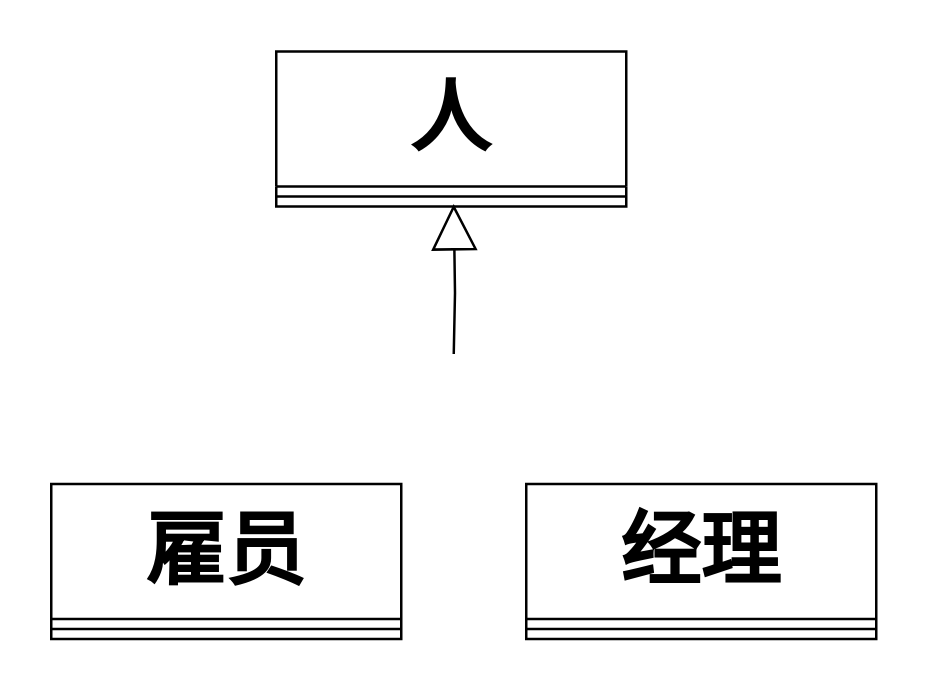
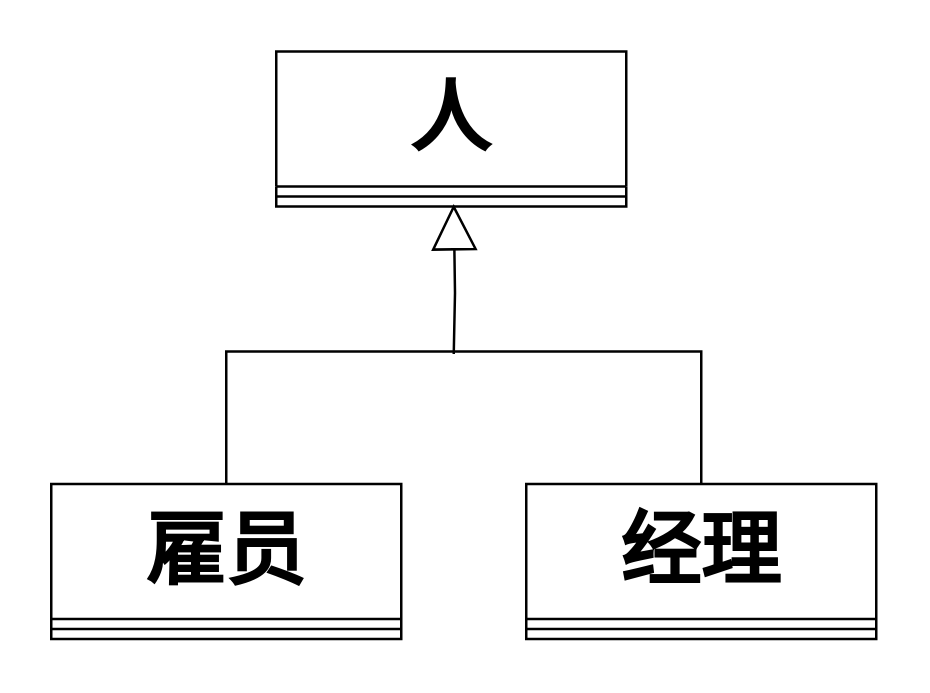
  <mxCell id="0" />
  <mxCell id="1" parent="0" />
  <mxCell id="2" value="人" style="swimlane;fontStyle=1;align=center;verticalAlign=top;childLayout=stackLayout;horizontal=1;startSize=54;horizontalStack=0;resizeParent=1;resizeParentMax=0;resizeLast=0;collapsible=1;marginBottom=0;fontSize=32;" vertex="1" parent="1"><mxGeometry x="110" y="20" width="140" height="62" as="geometry" /></mxCell>
  <mxCell id="3" value="" style="line;strokeWidth=1;fillColor=none;align=left;verticalAlign=middle;spacingTop=-1;spacingLeft=3;spacingRight=3;rotatable=0;labelPosition=right;points=[];portConstraint=eastwest;" vertex="1" parent="2"><mxGeometry y="54" width="140" height="8" as="geometry" /></mxCell>
+ <mxCell id="4" style="edgeStyle=orthogonalEdgeStyle;rounded=0;orthogonalLoop=1;jettySize=auto;html=1;exitX=0.5;exitY=0;exitDx=0;exitDy=0;endArrow=none;endFill=0;entryX=0.5;entryY=0;entryDx=0;entryDy=0;" edge="1" parent="1" source="5" target="8"><mxGeometry relative="1" as="geometry"><mxPoint x="280" y="190" as="targetPoint" /><Array as="points"><mxPoint x="90" y="140" /><mxPoint x="280" y="140" /></Array></mxGeometry></mxCell>
  <mxCell id="5" value="雇员" style="swimlane;fontStyle=1;align=center;verticalAlign=top;childLayout=stackLayout;horizontal=1;startSize=54;horizontalStack=0;resizeParent=1;resizeParentMax=0;resizeLast=0;collapsible=1;marginBottom=0;fontSize=32;" vertex="1" parent="1"><mxGeometry x="20" y="193" width="140" height="62" as="geometry" /></mxCell>
  <mxCell id="6" value="" style="line;strokeWidth=1;fillColor=none;align=left;verticalAlign=middle;spacingTop=-1;spacingLeft=3;spacingRight=3;rotatable=0;labelPosition=right;points=[];portConstraint=eastwest;" vertex="1" parent="5"><mxGeometry y="54" width="140" height="8" as="geometry" /></mxCell>
  <mxCell id="7" style="edgeStyle=orthogonalEdgeStyle;rounded=0;orthogonalLoop=1;jettySize=auto;html=1;entryX=0.507;entryY=0.875;entryDx=0;entryDy=0;entryPerimeter=0;endArrow=block;endFill=0;endSize=16;startSize=16;" edge="1" parent="1" target="3"><mxGeometry relative="1" as="geometry"><mxPoint x="181" y="141" as="sourcePoint" /></mxGeometry></mxCell>
  <mxCell id="8" value="经理" style="swimlane;fontStyle=1;align=center;verticalAlign=top;childLayout=stackLayout;horizontal=1;startSize=54;horizontalStack=0;resizeParent=1;resizeParentMax=0;resizeLast=0;collapsible=1;marginBottom=0;fontSize=32;" vertex="1" parent="1"><mxGeometry x="210" y="193" width="140" height="62" as="geometry" /></mxCell>
  <mxCell id="9" value="" style="line;strokeWidth=1;fillColor=none;align=left;verticalAlign=middle;spacingTop=-1;spacingLeft=3;spacingRight=3;rotatable=0;labelPosition=right;points=[];portConstraint=eastwest;" vertex="1" parent="8"><mxGeometry y="54" width="140" height="8" as="geometry" /></mxCell>
